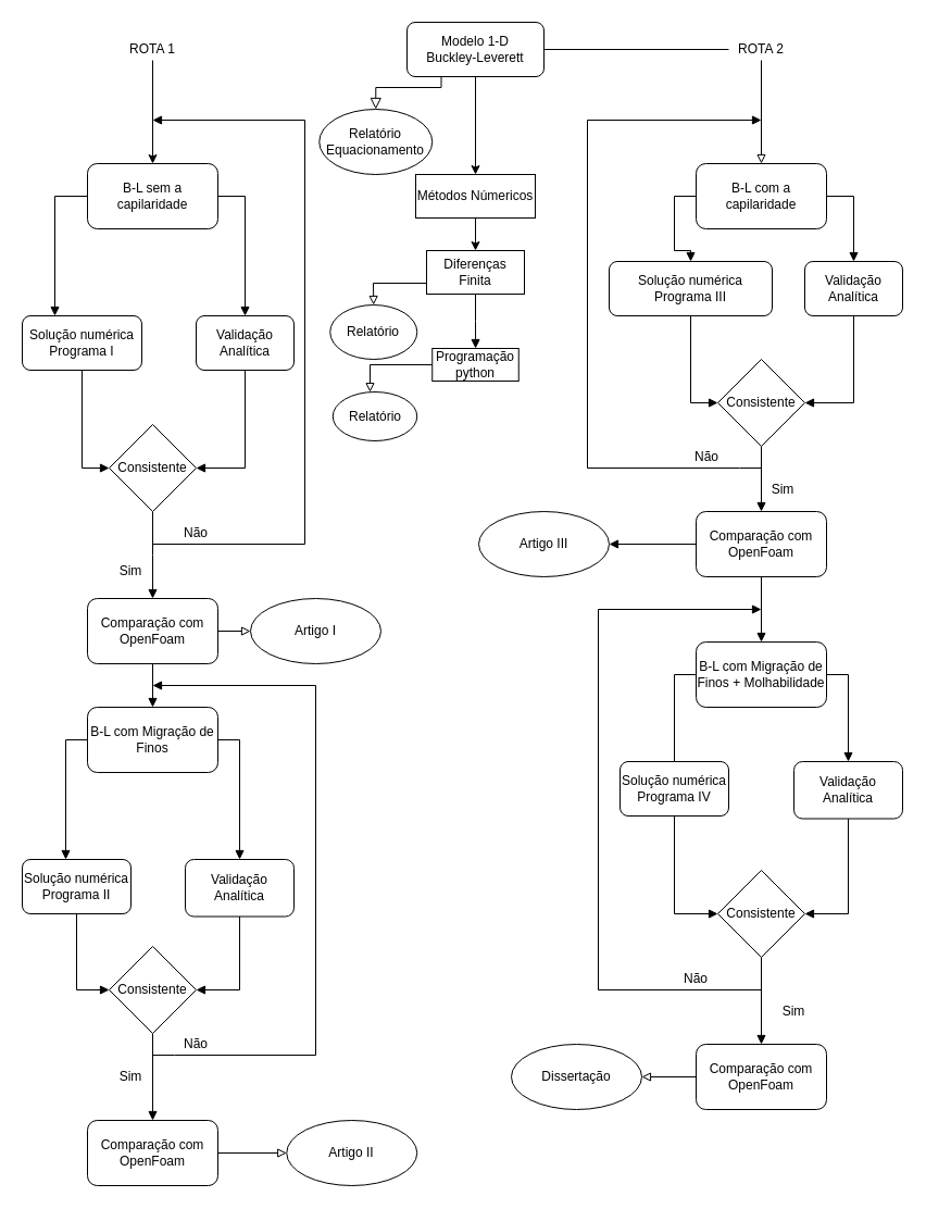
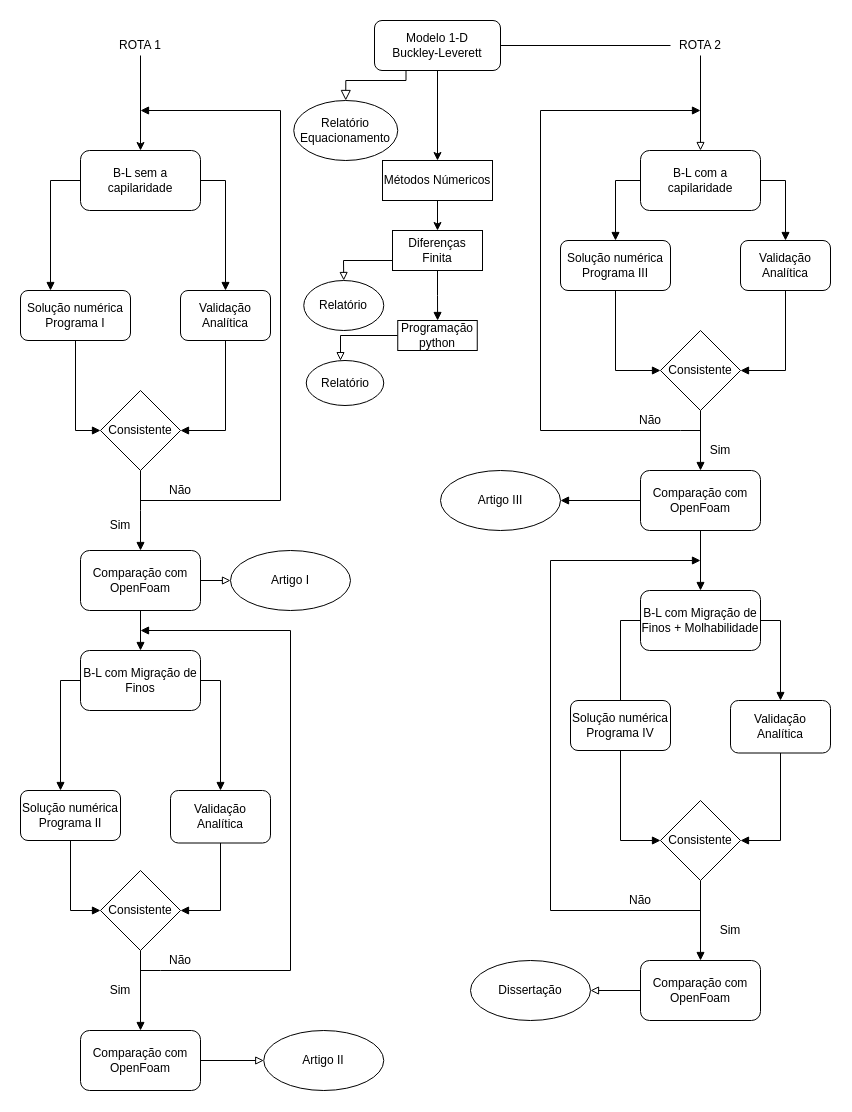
  <mxCell id="0" />
  <mxCell id="1" parent="0" />
  <mxCell id="2" value="" style="rounded=0;html=1;jettySize=auto;orthogonalLoop=1;fontSize=11;endArrow=block;endFill=0;endSize=8;strokeWidth=1;shadow=0;labelBackgroundColor=none;edgeStyle=orthogonalEdgeStyle;entryX=0.5;entryY=0;entryDx=0;entryDy=0;exitX=0.25;exitY=1;exitDx=0;exitDy=0;" parent="1" source="6" target="7" edge="1"><mxGeometry relative="1" as="geometry"><mxPoint x="230" y="120" as="targetPoint" /><Array as="points"><mxPoint x="406" y="80" /><mxPoint x="345" y="80" /></Array></mxGeometry></mxCell>
  <mxCell id="3" style="edgeStyle=orthogonalEdgeStyle;rounded=0;orthogonalLoop=1;jettySize=auto;html=1;exitX=0.5;exitY=1;exitDx=0;exitDy=0;entryX=0.5;entryY=0;entryDx=0;entryDy=0;startArrow=none;" edge="1" parent="1" source="81" target="15"><mxGeometry relative="1" as="geometry"><mxPoint x="190" y="120" as="targetPoint" /><Array as="points"><mxPoint x="140" y="55" /><mxPoint x="140" y="55" /></Array></mxGeometry></mxCell>
  <mxCell id="4" style="edgeStyle=orthogonalEdgeStyle;rounded=0;orthogonalLoop=1;jettySize=auto;html=1;exitX=0.5;exitY=1;exitDx=0;exitDy=0;entryX=0.5;entryY=0;entryDx=0;entryDy=0;" edge="1" parent="1" source="6" target="9"><mxGeometry relative="1" as="geometry" /></mxCell>
  <mxCell id="5" value="" style="edgeStyle=orthogonalEdgeStyle;rounded=0;orthogonalLoop=1;jettySize=auto;html=1;endArrow=block;endFill=0;startArrow=none;" edge="1" parent="1" source="79" target="22"><mxGeometry relative="1" as="geometry" /></mxCell>
  <mxCell id="6" value="Modelo 1-D&lt;br&gt;Buckley-Leverett" style="rounded=1;whiteSpace=wrap;html=1;fontSize=12;glass=0;strokeWidth=1;shadow=0;" parent="1" vertex="1"><mxGeometry x="374" y="20" width="126" height="50" as="geometry" /></mxCell>
  <mxCell id="7" value="Relatório Equacionamento" style="ellipse;whiteSpace=wrap;html=1;" vertex="1" parent="1"><mxGeometry x="293.25" y="100" width="104" height="60" as="geometry" /></mxCell>
  <mxCell id="8" style="edgeStyle=orthogonalEdgeStyle;rounded=0;orthogonalLoop=1;jettySize=auto;html=1;entryX=0.5;entryY=0;entryDx=0;entryDy=0;" edge="1" parent="1" source="9" target="12"><mxGeometry relative="1" as="geometry" /></mxCell>
  <mxCell id="9" value="Métodos Númericos" style="rounded=0;whiteSpace=wrap;html=1;" vertex="1" parent="1"><mxGeometry x="382" y="160" width="110" height="40" as="geometry" /></mxCell>
  <mxCell id="10" value="" style="edgeStyle=orthogonalEdgeStyle;rounded=0;orthogonalLoop=1;jettySize=auto;html=1;endArrow=block;endFill=1;" edge="1" parent="1" source="12" target="18"><mxGeometry relative="1" as="geometry" /></mxCell>
  <mxCell id="11" value="" style="edgeStyle=orthogonalEdgeStyle;rounded=0;orthogonalLoop=1;jettySize=auto;html=1;endArrow=block;endFill=0;" edge="1" parent="1" source="12" target="16"><mxGeometry relative="1" as="geometry"><Array as="points"><mxPoint x="343" y="260" /></Array></mxGeometry></mxCell>
  <mxCell id="12" value="Diferenças Finita" style="rounded=0;whiteSpace=wrap;html=1;" vertex="1" parent="1"><mxGeometry x="392" y="230" width="90" height="40" as="geometry" /></mxCell>
  <mxCell id="13" value="" style="edgeStyle=orthogonalEdgeStyle;rounded=0;orthogonalLoop=1;jettySize=auto;html=1;endArrow=block;endFill=1;" edge="1" parent="1" source="15" target="24"><mxGeometry relative="1" as="geometry"><Array as="points"><mxPoint x="50" y="180" /></Array></mxGeometry></mxCell>
  <mxCell id="14" value="" style="edgeStyle=orthogonalEdgeStyle;rounded=0;orthogonalLoop=1;jettySize=auto;html=1;endArrow=block;endFill=1;exitX=1;exitY=0.5;exitDx=0;exitDy=0;" edge="1" parent="1" source="15" target="26"><mxGeometry relative="1" as="geometry" /></mxCell>
  <mxCell id="15" value="&lt;span&gt;B-L sem a capilaridade&lt;/span&gt;" style="rounded=1;whiteSpace=wrap;html=1;" vertex="1" parent="1"><mxGeometry x="80" y="150" width="120" height="60" as="geometry" /></mxCell>
  <mxCell id="16" value="Relatório" style="ellipse;whiteSpace=wrap;html=1;" vertex="1" parent="1"><mxGeometry x="303.25" y="280" width="80" height="50" as="geometry" /></mxCell>
  <mxCell id="17" value="" style="edgeStyle=orthogonalEdgeStyle;rounded=0;orthogonalLoop=1;jettySize=auto;html=1;endArrow=block;endFill=0;" edge="1" parent="1" source="18" target="19"><mxGeometry relative="1" as="geometry"><Array as="points"><mxPoint x="340" y="335" /></Array></mxGeometry></mxCell>
  <mxCell id="18" value="Programação python" style="whiteSpace=wrap;html=1;rounded=0;" vertex="1" parent="1"><mxGeometry x="397.25" y="320" width="79.5" height="30" as="geometry" /></mxCell>
  <mxCell id="19" value="Relatório" style="ellipse;whiteSpace=wrap;html=1;rounded=0;" vertex="1" parent="1"><mxGeometry x="305.75" y="360" width="77.5" height="45" as="geometry" /></mxCell>
  <mxCell id="20" style="edgeStyle=orthogonalEdgeStyle;rounded=0;orthogonalLoop=1;jettySize=auto;html=1;exitX=1;exitY=0.5;exitDx=0;exitDy=0;entryX=0.5;entryY=0;entryDx=0;entryDy=0;endArrow=block;endFill=1;" edge="1" parent="1" source="22" target="54"><mxGeometry relative="1" as="geometry" /></mxCell>
  <mxCell id="21" style="edgeStyle=orthogonalEdgeStyle;rounded=0;orthogonalLoop=1;jettySize=auto;html=1;entryX=0.5;entryY=0;entryDx=0;entryDy=0;endArrow=block;endFill=1;exitX=0;exitY=0.5;exitDx=0;exitDy=0;" edge="1" parent="1" source="22" target="52"><mxGeometry relative="1" as="geometry" /></mxCell>
  <mxCell id="22" value="B-L com a capilaridade" style="rounded=1;whiteSpace=wrap;html=1;shadow=0;strokeWidth=1;glass=0;" vertex="1" parent="1"><mxGeometry x="640" y="150" width="120" height="60" as="geometry" /></mxCell>
  <mxCell id="23" style="edgeStyle=orthogonalEdgeStyle;rounded=0;orthogonalLoop=1;jettySize=auto;html=1;entryX=0;entryY=0.5;entryDx=0;entryDy=0;endArrow=block;endFill=1;" edge="1" parent="1" source="24" target="29"><mxGeometry relative="1" as="geometry" /></mxCell>
  <mxCell id="24" value="Solução numérica Programa I" style="rounded=1;whiteSpace=wrap;html=1;" vertex="1" parent="1"><mxGeometry x="20" y="290" width="110" height="50" as="geometry" /></mxCell>
  <mxCell id="25" style="edgeStyle=orthogonalEdgeStyle;rounded=0;orthogonalLoop=1;jettySize=auto;html=1;exitX=0.5;exitY=1;exitDx=0;exitDy=0;entryX=1;entryY=0.5;entryDx=0;entryDy=0;endArrow=block;endFill=1;" edge="1" parent="1" source="26" target="29"><mxGeometry relative="1" as="geometry" /></mxCell>
  <mxCell id="26" value="Validação Analítica" style="whiteSpace=wrap;html=1;rounded=1;" vertex="1" parent="1"><mxGeometry x="180" y="290" width="90" height="50" as="geometry" /></mxCell>
  <mxCell id="27" value="" style="edgeStyle=orthogonalEdgeStyle;rounded=0;orthogonalLoop=1;jettySize=auto;html=1;endArrow=block;endFill=1;entryX=0.5;entryY=0;entryDx=0;entryDy=0;" edge="1" parent="1" source="29" target="32"><mxGeometry relative="1" as="geometry"><mxPoint x="140" y="560" as="targetPoint" /><Array as="points"><mxPoint x="140" y="510" /><mxPoint x="140" y="510" /></Array></mxGeometry></mxCell>
  <mxCell id="28" style="edgeStyle=orthogonalEdgeStyle;rounded=0;orthogonalLoop=1;jettySize=auto;html=1;endArrow=block;endFill=1;" edge="1" parent="1"><mxGeometry relative="1" as="geometry"><mxPoint x="140" y="110" as="targetPoint" /><mxPoint x="140" y="500" as="sourcePoint" /><Array as="points"><mxPoint x="280" y="500" /><mxPoint x="280" y="110" /></Array></mxGeometry></mxCell>
  <mxCell id="29" value="Consistente" style="rhombus;whiteSpace=wrap;html=1;" vertex="1" parent="1"><mxGeometry x="100" y="390" width="80" height="80" as="geometry" /></mxCell>
  <mxCell id="30" value="" style="edgeStyle=orthogonalEdgeStyle;rounded=0;orthogonalLoop=1;jettySize=auto;html=1;endArrow=block;endFill=0;" edge="1" parent="1" source="32" target="35"><mxGeometry relative="1" as="geometry" /></mxCell>
  <mxCell id="31" value="" style="edgeStyle=orthogonalEdgeStyle;rounded=0;orthogonalLoop=1;jettySize=auto;html=1;endArrow=block;endFill=1;" edge="1" parent="1" source="32" target="38"><mxGeometry relative="1" as="geometry" /></mxCell>
  <mxCell id="32" value="Comparação com OpenFoam" style="rounded=1;whiteSpace=wrap;html=1;" vertex="1" parent="1"><mxGeometry x="80" y="550" width="120" height="60" as="geometry" /></mxCell>
  <mxCell id="33" value="Sim" style="text;html=1;strokeColor=none;fillColor=none;align=center;verticalAlign=middle;whiteSpace=wrap;rounded=0;" vertex="1" parent="1"><mxGeometry x="100" y="515" width="40" height="20" as="geometry" /></mxCell>
  <mxCell id="34" value="Não" style="text;html=1;strokeColor=none;fillColor=none;align=center;verticalAlign=middle;whiteSpace=wrap;rounded=0;" vertex="1" parent="1"><mxGeometry x="160" y="480" width="40" height="20" as="geometry" /></mxCell>
  <mxCell id="35" value="Artigo I" style="ellipse;whiteSpace=wrap;html=1;rounded=1;" vertex="1" parent="1"><mxGeometry x="230" y="550" width="120" height="60" as="geometry" /></mxCell>
  <mxCell id="36" value="" style="edgeStyle=orthogonalEdgeStyle;rounded=0;orthogonalLoop=1;jettySize=auto;html=1;endArrow=block;endFill=1;" edge="1" parent="1" source="38" target="40"><mxGeometry relative="1" as="geometry"><Array as="points"><mxPoint x="60" y="680" /></Array></mxGeometry></mxCell>
  <mxCell id="37" style="edgeStyle=orthogonalEdgeStyle;rounded=0;orthogonalLoop=1;jettySize=auto;html=1;exitX=1;exitY=0.5;exitDx=0;exitDy=0;entryX=0.5;entryY=0;entryDx=0;entryDy=0;endArrow=block;endFill=1;" edge="1" parent="1" source="38" target="42"><mxGeometry relative="1" as="geometry" /></mxCell>
  <mxCell id="38" value="B-L com Migração de Finos" style="rounded=1;whiteSpace=wrap;html=1;" vertex="1" parent="1"><mxGeometry x="80" y="650" width="120" height="60" as="geometry" /></mxCell>
  <mxCell id="39" style="edgeStyle=orthogonalEdgeStyle;rounded=0;orthogonalLoop=1;jettySize=auto;html=1;entryX=0;entryY=0.5;entryDx=0;entryDy=0;endArrow=block;endFill=1;" edge="1" parent="1" source="40" target="45"><mxGeometry relative="1" as="geometry" /></mxCell>
  <mxCell id="40" value="&lt;span&gt;Solução numérica Programa II&lt;/span&gt;" style="rounded=1;whiteSpace=wrap;html=1;" vertex="1" parent="1"><mxGeometry x="20" y="790" width="100" height="50" as="geometry" /></mxCell>
  <mxCell id="41" style="edgeStyle=orthogonalEdgeStyle;rounded=0;orthogonalLoop=1;jettySize=auto;html=1;entryX=1;entryY=0.5;entryDx=0;entryDy=0;endArrow=block;endFill=1;" edge="1" parent="1" source="42" target="45"><mxGeometry relative="1" as="geometry" /></mxCell>
  <mxCell id="42" value="&lt;span&gt;Validação Analítica&lt;/span&gt;" style="rounded=1;whiteSpace=wrap;html=1;" vertex="1" parent="1"><mxGeometry x="170" y="790" width="100" height="52.5" as="geometry" /></mxCell>
  <mxCell id="43" value="" style="edgeStyle=orthogonalEdgeStyle;rounded=0;orthogonalLoop=1;jettySize=auto;html=1;endArrow=block;endFill=1;entryX=0.5;entryY=0;entryDx=0;entryDy=0;" edge="1" parent="1" source="45" target="50"><mxGeometry relative="1" as="geometry"><Array as="points"><mxPoint x="140" y="1030" /></Array></mxGeometry></mxCell>
  <mxCell id="44" style="edgeStyle=orthogonalEdgeStyle;rounded=0;orthogonalLoop=1;jettySize=auto;html=1;endArrow=block;endFill=1;" edge="1" parent="1"><mxGeometry relative="1" as="geometry"><mxPoint x="140" y="630" as="targetPoint" /><mxPoint x="140" y="970" as="sourcePoint" /><Array as="points"><mxPoint x="160" y="970" /><mxPoint x="290" y="970" /><mxPoint x="290" y="630" /></Array></mxGeometry></mxCell>
  <mxCell id="45" value="Consistente" style="rhombus;whiteSpace=wrap;html=1;" vertex="1" parent="1"><mxGeometry x="100" y="870" width="80" height="80" as="geometry" /></mxCell>
  <mxCell id="46" value="Artigo II" style="ellipse;whiteSpace=wrap;html=1;" vertex="1" parent="1"><mxGeometry x="263.25" y="1030" width="120" height="60" as="geometry" /></mxCell>
  <mxCell id="47" value="Não" style="text;html=1;strokeColor=none;fillColor=none;align=center;verticalAlign=middle;whiteSpace=wrap;rounded=0;" vertex="1" parent="1"><mxGeometry x="160" y="950" width="40" height="20" as="geometry" /></mxCell>
  <mxCell id="48" value="Sim" style="text;html=1;strokeColor=none;fillColor=none;align=center;verticalAlign=middle;whiteSpace=wrap;rounded=0;" vertex="1" parent="1"><mxGeometry x="100" y="980" width="40" height="20" as="geometry" /></mxCell>
  <mxCell id="49" style="edgeStyle=orthogonalEdgeStyle;rounded=0;orthogonalLoop=1;jettySize=auto;html=1;exitX=1;exitY=0.25;exitDx=0;exitDy=0;endArrow=block;endFill=0;entryX=0;entryY=0.5;entryDx=0;entryDy=0;" edge="1" parent="1" source="50" target="46"><mxGeometry relative="1" as="geometry"><mxPoint x="210" y="1045" as="targetPoint" /><Array as="points"><mxPoint x="190" y="1060" /></Array></mxGeometry></mxCell>
  <mxCell id="50" value="Comparação com OpenFoam" style="rounded=1;whiteSpace=wrap;html=1;" vertex="1" parent="1"><mxGeometry x="80" y="1030" width="120" height="60" as="geometry" /></mxCell>
  <mxCell id="51" style="edgeStyle=orthogonalEdgeStyle;rounded=0;orthogonalLoop=1;jettySize=auto;html=1;exitX=0.5;exitY=1;exitDx=0;exitDy=0;entryX=0;entryY=0.5;entryDx=0;entryDy=0;endArrow=block;endFill=1;" edge="1" parent="1" source="52" target="57"><mxGeometry relative="1" as="geometry" /></mxCell>
- <mxCell id="52" value="Solução numérica Programa III" style="rounded=1;whiteSpace=wrap;html=1;" vertex="1" parent="1"><mxGeometry x="560" y="240" width="150" height="50" as="geometry" /></mxCell>
+ <mxCell id="52" value="Solução numérica Programa III" style="rounded=1;whiteSpace=wrap;html=1;" vertex="1" parent="1"><mxGeometry x="560" y="240" width="110" height="50" as="geometry" /></mxCell>
  <mxCell id="53" style="edgeStyle=orthogonalEdgeStyle;rounded=0;orthogonalLoop=1;jettySize=auto;html=1;exitX=0.5;exitY=1;exitDx=0;exitDy=0;entryX=1;entryY=0.5;entryDx=0;entryDy=0;endArrow=block;endFill=1;" edge="1" parent="1" source="54" target="57"><mxGeometry relative="1" as="geometry" /></mxCell>
  <mxCell id="54" value="Validação Analítica" style="whiteSpace=wrap;html=1;rounded=1;" vertex="1" parent="1"><mxGeometry x="740" y="240" width="90" height="50" as="geometry" /></mxCell>
  <mxCell id="55" style="edgeStyle=orthogonalEdgeStyle;rounded=0;orthogonalLoop=1;jettySize=auto;html=1;entryX=0.5;entryY=0;entryDx=0;entryDy=0;endArrow=block;endFill=1;" edge="1" parent="1" source="57" target="60"><mxGeometry relative="1" as="geometry" /></mxCell>
  <mxCell id="56" style="edgeStyle=orthogonalEdgeStyle;rounded=0;orthogonalLoop=1;jettySize=auto;html=1;endArrow=block;endFill=1;" edge="1" parent="1"><mxGeometry relative="1" as="geometry"><mxPoint x="700" y="430" as="sourcePoint" /><mxPoint x="700" y="110" as="targetPoint" /><Array as="points"><mxPoint x="680" y="430" /><mxPoint x="540" y="430" /><mxPoint x="540" y="110" /></Array></mxGeometry></mxCell>
  <mxCell id="57" value="Consistente" style="rhombus;whiteSpace=wrap;html=1;" vertex="1" parent="1"><mxGeometry x="660" y="330" width="80" height="80" as="geometry" /></mxCell>
  <mxCell id="58" style="edgeStyle=orthogonalEdgeStyle;rounded=0;orthogonalLoop=1;jettySize=auto;html=1;endArrow=block;endFill=1;" edge="1" parent="1" source="60" target="65"><mxGeometry relative="1" as="geometry" /></mxCell>
  <mxCell id="59" value="" style="edgeStyle=orthogonalEdgeStyle;rounded=0;orthogonalLoop=1;jettySize=auto;html=1;endArrow=block;endFill=1;" edge="1" parent="1" source="60" target="66"><mxGeometry relative="1" as="geometry" /></mxCell>
  <mxCell id="60" value="Comparação com OpenFoam" style="rounded=1;whiteSpace=wrap;html=1;" vertex="1" parent="1"><mxGeometry x="640" y="470" width="120" height="60" as="geometry" /></mxCell>
  <mxCell id="61" value="Não" style="text;html=1;strokeColor=none;fillColor=none;align=center;verticalAlign=middle;whiteSpace=wrap;rounded=0;" vertex="1" parent="1"><mxGeometry x="630" y="410" width="40" height="20" as="geometry" /></mxCell>
  <mxCell id="62" value="Sim" style="text;html=1;strokeColor=none;fillColor=none;align=center;verticalAlign=middle;whiteSpace=wrap;rounded=0;" vertex="1" parent="1"><mxGeometry x="700" y="440" width="40" height="20" as="geometry" /></mxCell>
  <mxCell id="63" style="edgeStyle=orthogonalEdgeStyle;rounded=0;orthogonalLoop=1;jettySize=auto;html=1;exitX=1;exitY=0.5;exitDx=0;exitDy=0;entryX=0.5;entryY=0;entryDx=0;entryDy=0;endArrow=block;endFill=1;" edge="1" parent="1" source="65" target="70"><mxGeometry relative="1" as="geometry" /></mxCell>
  <mxCell id="64" style="edgeStyle=orthogonalEdgeStyle;rounded=0;orthogonalLoop=1;jettySize=auto;html=1;exitX=0;exitY=0.5;exitDx=0;exitDy=0;entryX=0.5;entryY=0;entryDx=0;entryDy=0;endArrow=none;endFill=1;" edge="1" parent="1" source="65" target="68"><mxGeometry relative="1" as="geometry" /></mxCell>
  <mxCell id="65" value="B-L com Migração de Finos + Molhabilidade" style="rounded=1;whiteSpace=wrap;html=1;" vertex="1" parent="1"><mxGeometry x="640" y="590" width="120" height="60" as="geometry" /></mxCell>
  <mxCell id="66" value="Artigo III" style="ellipse;whiteSpace=wrap;html=1;rounded=1;" vertex="1" parent="1"><mxGeometry x="440" y="470" width="120" height="60" as="geometry" /></mxCell>
  <mxCell id="67" style="edgeStyle=orthogonalEdgeStyle;rounded=0;orthogonalLoop=1;jettySize=auto;html=1;entryX=0;entryY=0.5;entryDx=0;entryDy=0;endArrow=block;endFill=1;" edge="1" parent="1" source="68" target="73"><mxGeometry relative="1" as="geometry" /></mxCell>
  <mxCell id="68" value="&lt;span&gt;Solução numérica Programa IV&lt;/span&gt;" style="rounded=1;whiteSpace=wrap;html=1;" vertex="1" parent="1"><mxGeometry x="570" y="700" width="100" height="50" as="geometry" /></mxCell>
  <mxCell id="69" style="edgeStyle=orthogonalEdgeStyle;rounded=0;orthogonalLoop=1;jettySize=auto;html=1;entryX=1;entryY=0.5;entryDx=0;entryDy=0;endArrow=block;endFill=1;" edge="1" parent="1" source="70" target="73"><mxGeometry relative="1" as="geometry" /></mxCell>
  <mxCell id="70" value="&lt;span&gt;Validação Analítica&lt;/span&gt;" style="rounded=1;whiteSpace=wrap;html=1;" vertex="1" parent="1"><mxGeometry x="730" y="700" width="100" height="52.5" as="geometry" /></mxCell>
  <mxCell id="71" style="edgeStyle=orthogonalEdgeStyle;rounded=0;orthogonalLoop=1;jettySize=auto;html=1;entryX=0.5;entryY=0;entryDx=0;entryDy=0;endArrow=block;endFill=1;" edge="1" parent="1" source="73" target="75"><mxGeometry relative="1" as="geometry" /></mxCell>
  <mxCell id="72" style="edgeStyle=orthogonalEdgeStyle;rounded=0;orthogonalLoop=1;jettySize=auto;html=1;endArrow=block;endFill=1;startArrow=none;" edge="1" parent="1"><mxGeometry relative="1" as="geometry"><mxPoint x="700" y="560" as="targetPoint" /><mxPoint x="700" y="910" as="sourcePoint" /><Array as="points"><mxPoint x="550" y="560" /></Array></mxGeometry></mxCell>
  <mxCell id="73" value="Consistente" style="rhombus;whiteSpace=wrap;html=1;" vertex="1" parent="1"><mxGeometry x="660" y="800" width="80" height="80" as="geometry" /></mxCell>
  <mxCell id="74" style="edgeStyle=orthogonalEdgeStyle;rounded=0;orthogonalLoop=1;jettySize=auto;html=1;exitX=0;exitY=0.5;exitDx=0;exitDy=0;endArrow=block;endFill=0;" edge="1" parent="1" source="75" target="78"><mxGeometry relative="1" as="geometry" /></mxCell>
  <mxCell id="75" value="Comparação com OpenFoam" style="rounded=1;whiteSpace=wrap;html=1;" vertex="1" parent="1"><mxGeometry x="640" y="960" width="120" height="60" as="geometry" /></mxCell>
  <mxCell id="76" value="Não" style="text;html=1;strokeColor=none;fillColor=none;align=center;verticalAlign=middle;whiteSpace=wrap;rounded=0;" vertex="1" parent="1"><mxGeometry x="620" y="890" width="40" height="20" as="geometry" /></mxCell>
  <mxCell id="77" value="Sim" style="text;html=1;strokeColor=none;fillColor=none;align=center;verticalAlign=middle;whiteSpace=wrap;rounded=0;" vertex="1" parent="1"><mxGeometry x="710" y="920" width="40" height="20" as="geometry" /></mxCell>
  <mxCell id="78" value="Dissertação" style="ellipse;whiteSpace=wrap;html=1;" vertex="1" parent="1"><mxGeometry x="470" y="960" width="120" height="60" as="geometry" /></mxCell>
  <mxCell id="79" value="ROTA 2" style="text;html=1;strokeColor=none;fillColor=none;align=center;verticalAlign=middle;whiteSpace=wrap;rounded=0;" vertex="1" parent="1"><mxGeometry x="670" y="35" width="60" height="20" as="geometry" /></mxCell>
  <mxCell id="80" value="" style="edgeStyle=orthogonalEdgeStyle;rounded=0;orthogonalLoop=1;jettySize=auto;html=1;endArrow=none;endFill=0;" edge="1" parent="1" source="6" target="79"><mxGeometry relative="1" as="geometry"><mxPoint x="500" y="45" as="sourcePoint" /><mxPoint x="700" y="150" as="targetPoint" /></mxGeometry></mxCell>
  <mxCell id="81" value="ROTA 1" style="text;html=1;strokeColor=none;fillColor=none;align=center;verticalAlign=middle;whiteSpace=wrap;rounded=0;" vertex="1" parent="1"><mxGeometry x="110" y="35" width="60" height="20" as="geometry" /></mxCell>
